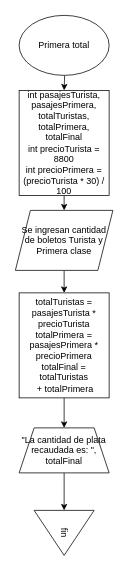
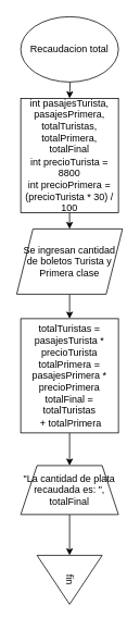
  <mxCell id="0" />
  <mxCell id="1" parent="0" />
  <mxCell id="2" style="edgeStyle=none;html=1;" edge="1" parent="1" source="3" target="5"><mxGeometry relative="1" as="geometry"><mxPoint x="85" y="140" as="targetPoint" /></mxGeometry></mxCell>
- <mxCell id="3" value="Primera total" style="ellipse;whiteSpace=wrap;html=1;" vertex="1" parent="1"><mxGeometry x="25" y="20" width="120" height="80" as="geometry" /></mxCell>
+ <mxCell id="3" value="Recaudacion total" style="ellipse;whiteSpace=wrap;html=1;" vertex="1" parent="1"><mxGeometry x="25" y="20" width="120" height="80" as="geometry" /></mxCell>
  <mxCell id="4" style="edgeStyle=none;html=1;" edge="1" parent="1" source="5" target="7"><mxGeometry relative="1" as="geometry"><mxPoint x="85" y="250" as="targetPoint" /></mxGeometry></mxCell>
  <mxCell id="5" value="int pasajesTurista, pasajesPrimera, totalTuristas, totalPrimera, totalFinal&lt;br&gt;int precioTurista = 8800&lt;br&gt;int precioPrimera = (precioTurista * 30) / 100" style="rounded=0;whiteSpace=wrap;html=1;" vertex="1" parent="1"><mxGeometry x="25" y="120" width="120" height="140" as="geometry" /></mxCell>
  <mxCell id="6" style="edgeStyle=none;html=1;" edge="1" parent="1" source="7" target="9"><mxGeometry relative="1" as="geometry"><mxPoint x="85" y="350" as="targetPoint" /></mxGeometry></mxCell>
  <mxCell id="7" value="Se ingresan cantidad de boletos Turista y Primera clase" style="shape=parallelogram;perimeter=parallelogramPerimeter;whiteSpace=wrap;html=1;fixedSize=1;" vertex="1" parent="1"><mxGeometry x="20" y="280" width="130" height="80" as="geometry" /></mxCell>
  <mxCell id="8" style="edgeStyle=none;html=1;" edge="1" parent="1" source="9" target="11"><mxGeometry relative="1" as="geometry"><mxPoint x="85" y="570" as="targetPoint" /></mxGeometry></mxCell>
  <mxCell id="9" value="totalTuristas = pasajesTurista * precioTurista&lt;br&gt;totalPrimera = pasajesPrimera * precioPrimera&lt;br&gt;totalFinal = totalTuristas&lt;br&gt;&amp;nbsp;+ totalPrimera" style="rounded=0;whiteSpace=wrap;html=1;" vertex="1" parent="1"><mxGeometry x="25" y="390" width="120" height="140" as="geometry" /></mxCell>
  <mxCell id="10" style="edgeStyle=none;html=1;" edge="1" parent="1" source="11" target="12"><mxGeometry relative="1" as="geometry"><mxPoint x="85" y="680" as="targetPoint" /></mxGeometry></mxCell>
  <mxCell id="11" value="&quot;La cantidad de plata recaudada es: &quot;, totalFinal" style="shape=trapezoid;perimeter=trapezoidPerimeter;whiteSpace=wrap;html=1;fixedSize=1;" vertex="1" parent="1"><mxGeometry x="25" y="570" width="120" height="60" as="geometry" /></mxCell>
  <mxCell id="12" value="fin" style="triangle;whiteSpace=wrap;html=1;rotation=90;" vertex="1" parent="1"><mxGeometry x="55" y="670" width="60" height="80" as="geometry" /></mxCell>
